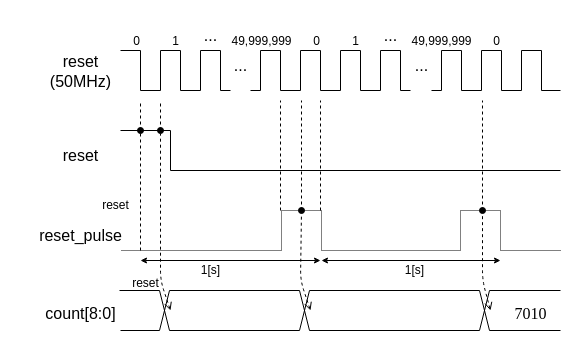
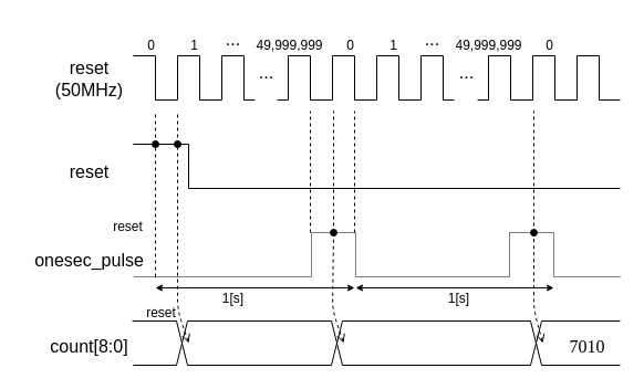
  <mxCell id="0" />
  <mxCell id="1" parent="0" />
  <mxCell id="2" value="" style="endArrow=none;html=1;rounded=0;curved=0;" edge="1" parent="1"><mxGeometry width="50" height="50" relative="1" as="geometry"><mxPoint x="120" y="50" as="sourcePoint" /><mxPoint x="230" y="90" as="targetPoint" /><Array as="points"><mxPoint x="140" y="50" /><mxPoint x="140" y="90" /><mxPoint x="160" y="90" /><mxPoint x="160" y="50" /><mxPoint x="180" y="50" /><mxPoint x="180" y="90" /><mxPoint x="200" y="90" /><mxPoint x="200" y="50" /><mxPoint x="220" y="50" /><mxPoint x="220" y="90" /></Array></mxGeometry></mxCell>
  <mxCell id="3" value="" style="endArrow=none;html=1;rounded=0;curved=0;" edge="1" parent="1"><mxGeometry width="50" height="50" relative="1" as="geometry"><mxPoint x="120" y="130" as="sourcePoint" /><mxPoint x="560" y="170" as="targetPoint" /><Array as="points"><mxPoint x="170" y="130" /><mxPoint x="170" y="170" /></Array></mxGeometry></mxCell>
  <mxCell id="4" value="" style="endArrow=none;html=1;rounded=0;curved=0;dashed=1;dashPattern=1 1;" edge="1" parent="1"><mxGeometry width="50" height="50" relative="1" as="geometry"><mxPoint x="121" y="250" as="sourcePoint" /><mxPoint x="560" y="250" as="targetPoint" /><Array as="points"><mxPoint x="281" y="250" /><mxPoint x="281" y="210" /><mxPoint x="321" y="210" /><mxPoint x="321" y="250" /><mxPoint x="460" y="250" /><mxPoint x="460" y="210" /><mxPoint x="500" y="210" /><mxPoint x="500" y="250" /></Array></mxGeometry></mxCell>
  <mxCell id="5" value="" style="endArrow=oval;dashed=1;html=1;endFill=1;" edge="1" parent="1"><mxGeometry width="50" height="50" relative="1" as="geometry"><mxPoint x="140" y="250" as="sourcePoint" /><mxPoint x="140" y="130" as="targetPoint" /></mxGeometry></mxCell>
  <mxCell id="6" value="" style="endArrow=oval;dashed=1;html=1;startArrow=open;startFill=0;endFill=1;" edge="1" parent="1"><mxGeometry width="50" height="50" relative="1" as="geometry"><mxPoint x="170" y="310" as="sourcePoint" /><mxPoint x="160" y="130" as="targetPoint" /><Array as="points"><mxPoint x="160" y="280" /></Array></mxGeometry></mxCell>
  <mxCell id="7" value="" style="endArrow=classic;html=1;startArrow=classic;startFill=1;endFill=1;endSize=4;startSize=4;" edge="1" parent="1"><mxGeometry width="50" height="50" relative="1" as="geometry"><mxPoint x="140" y="260" as="sourcePoint" /><mxPoint x="320" y="260" as="targetPoint" /></mxGeometry></mxCell>
  <mxCell id="8" value="" style="endArrow=none;html=1;rounded=0;curved=0;" edge="1" parent="1"><mxGeometry width="50" height="50" relative="1" as="geometry"><mxPoint x="250" y="90" as="sourcePoint" /><mxPoint x="410" y="90" as="targetPoint" /><Array as="points"><mxPoint x="260" y="90" /><mxPoint x="260" y="50" /><mxPoint x="280" y="50" /><mxPoint x="280" y="90" /><mxPoint x="300" y="90" /><mxPoint x="300" y="50" /><mxPoint x="320" y="50" /><mxPoint x="320" y="90" /><mxPoint x="340" y="90" /><mxPoint x="340" y="50" /><mxPoint x="360" y="50" /><mxPoint x="360" y="90" /><mxPoint x="380" y="90" /><mxPoint x="380" y="50" /><mxPoint x="400" y="50" /><mxPoint x="400" y="90" /></Array></mxGeometry></mxCell>
  <mxCell id="9" value="..." style="text;html=1;align=center;verticalAlign=middle;resizable=0;points=[];autosize=1;strokeColor=none;fillColor=none;fontSize=16;fontFamily=Helvetica;" vertex="1" parent="1"><mxGeometry x="220" y="50" width="40" height="30" as="geometry" /></mxCell>
  <mxCell id="10" value="" style="endArrow=none;html=1;rounded=0;curved=0;" edge="1" parent="1"><mxGeometry width="50" height="50" relative="1" as="geometry"><mxPoint x="431" y="90" as="sourcePoint" /><mxPoint x="560" y="90" as="targetPoint" /><Array as="points"><mxPoint x="441" y="90" /><mxPoint x="441" y="50" /><mxPoint x="461" y="50" /><mxPoint x="461" y="90" /><mxPoint x="481" y="90" /><mxPoint x="481" y="50" /><mxPoint x="501" y="50" /><mxPoint x="501" y="90" /><mxPoint x="521" y="90" /><mxPoint x="521" y="50" /><mxPoint x="541" y="50" /><mxPoint x="541" y="90" /></Array></mxGeometry></mxCell>
  <mxCell id="11" value="..." style="text;html=1;align=center;verticalAlign=middle;resizable=0;points=[];autosize=1;strokeColor=none;fillColor=none;fontSize=16;fontFamily=Helvetica;" vertex="1" parent="1"><mxGeometry x="401" y="50" width="40" height="30" as="geometry" /></mxCell>
  <mxCell id="12" value="" style="endArrow=none;dashed=1;html=1;" edge="1" parent="1"><mxGeometry width="50" height="50" relative="1" as="geometry"><mxPoint x="280" y="210" as="sourcePoint" /><mxPoint x="280" y="100" as="targetPoint" /></mxGeometry></mxCell>
  <mxCell id="13" value="" style="endArrow=none;dashed=1;html=1;" edge="1" parent="1"><mxGeometry width="50" height="50" relative="1" as="geometry"><mxPoint x="320" y="210" as="sourcePoint" /><mxPoint x="320" y="100" as="targetPoint" /></mxGeometry></mxCell>
  <mxCell id="14" value="0" style="text;html=1;align=center;verticalAlign=middle;resizable=0;points=[];autosize=1;strokeColor=none;fillColor=none;" vertex="1" parent="1"><mxGeometry x="121" y="26" width="30" height="30" as="geometry" /></mxCell>
  <mxCell id="15" value="1" style="text;html=1;align=center;verticalAlign=middle;resizable=0;points=[];autosize=1;strokeColor=none;fillColor=none;" vertex="1" parent="1"><mxGeometry x="160" y="26" width="30" height="30" as="geometry" /></mxCell>
  <mxCell id="16" value="49,999,999" style="text;html=1;align=center;verticalAlign=middle;resizable=0;points=[];autosize=1;strokeColor=none;fillColor=none;" vertex="1" parent="1"><mxGeometry x="221" y="26" width="80" height="30" as="geometry" /></mxCell>
  <mxCell id="17" value="0" style="text;html=1;align=center;verticalAlign=middle;resizable=0;points=[];autosize=1;strokeColor=none;fillColor=none;" vertex="1" parent="1"><mxGeometry x="301" y="26" width="30" height="30" as="geometry" /></mxCell>
  <mxCell id="18" value="1" style="text;html=1;align=center;verticalAlign=middle;resizable=0;points=[];autosize=1;strokeColor=none;fillColor=none;" vertex="1" parent="1"><mxGeometry x="340" y="26" width="30" height="30" as="geometry" /></mxCell>
  <mxCell id="19" value="49,999,999" style="text;html=1;align=center;verticalAlign=middle;resizable=0;points=[];autosize=1;strokeColor=none;fillColor=none;" vertex="1" parent="1"><mxGeometry x="401" y="26" width="80" height="30" as="geometry" /></mxCell>
  <mxCell id="20" value="0" style="text;html=1;align=center;verticalAlign=middle;resizable=0;points=[];autosize=1;strokeColor=none;fillColor=none;" vertex="1" parent="1"><mxGeometry x="481" y="26" width="30" height="30" as="geometry" /></mxCell>
  <mxCell id="21" value="..." style="text;html=1;align=center;verticalAlign=middle;resizable=0;points=[];autosize=1;strokeColor=none;fillColor=none;fontSize=16;fontFamily=Helvetica;" vertex="1" parent="1"><mxGeometry x="190" y="20" width="40" height="30" as="geometry" /></mxCell>
  <mxCell id="22" value="..." style="text;html=1;align=center;verticalAlign=middle;resizable=0;points=[];autosize=1;strokeColor=none;fillColor=none;fontSize=16;fontFamily=Helvetica;" vertex="1" parent="1"><mxGeometry x="370" y="20" width="40" height="30" as="geometry" /></mxCell>
  <mxCell id="23" value="1[s]" style="text;html=1;align=center;verticalAlign=middle;resizable=0;points=[];autosize=1;strokeColor=none;fillColor=none;" vertex="1" parent="1"><mxGeometry x="190" y="255" width="40" height="30" as="geometry" /></mxCell>
  <mxCell id="24" value="" style="endArrow=classic;html=1;startArrow=classic;startFill=1;endFill=1;endSize=4;startSize=4;" edge="1" parent="1"><mxGeometry width="50" height="50" relative="1" as="geometry"><mxPoint x="321" y="260" as="sourcePoint" /><mxPoint x="500" y="260" as="targetPoint" /></mxGeometry></mxCell>
  <mxCell id="25" value="1[s]" style="text;html=1;align=center;verticalAlign=middle;resizable=0;points=[];autosize=1;strokeColor=none;fillColor=none;" vertex="1" parent="1"><mxGeometry x="394" y="255" width="40" height="30" as="geometry" /></mxCell>
  <mxCell id="26" value="" style="endArrow=none;html=1;rounded=0;curved=0;" edge="1" parent="1"><mxGeometry width="50" height="50" relative="1" as="geometry"><mxPoint x="120" y="330" as="sourcePoint" /><mxPoint x="560" y="290" as="targetPoint" /><Array as="points"><mxPoint x="159" y="330" /><mxPoint x="169" y="290" /><mxPoint x="299" y="290" /><mxPoint x="309" y="330" /><mxPoint x="479" y="330" /><mxPoint x="489" y="290" /></Array></mxGeometry></mxCell>
  <mxCell id="27" value="" style="endArrow=none;html=1;rounded=0;curved=0;" edge="1" parent="1"><mxGeometry width="50" height="50" relative="1" as="geometry"><mxPoint x="119" y="290" as="sourcePoint" /><mxPoint x="560" y="330" as="targetPoint" /><Array as="points"><mxPoint x="159" y="290" /><mxPoint x="169" y="330" /><mxPoint x="299" y="330" /><mxPoint x="309" y="290" /><mxPoint x="479" y="290" /><mxPoint x="489" y="330" /></Array></mxGeometry></mxCell>
  <mxCell id="28" value="reset" style="text;html=1;align=center;verticalAlign=middle;resizable=0;points=[];autosize=1;strokeColor=none;fillColor=none;" vertex="1" parent="1"><mxGeometry x="120" y="268" width="50" height="30" as="geometry" /></mxCell>
  <mxCell id="29" value="reset" style="text;html=1;align=center;verticalAlign=middle;resizable=0;points=[];autosize=1;strokeColor=none;fillColor=none;" vertex="1" parent="1"><mxGeometry x="90" y="190" width="50" height="30" as="geometry" /></mxCell>
  <mxCell id="30" value="reset&lt;div&gt;(50MHz)&lt;/div&gt;" style="text;html=1;align=center;verticalAlign=middle;resizable=0;points=[];autosize=1;strokeColor=none;fillColor=none;fontSize=16;" vertex="1" parent="1"><mxGeometry x="40" y="46" width="80" height="50" as="geometry" /></mxCell>
  <mxCell id="31" value="reset" style="text;html=1;align=center;verticalAlign=middle;resizable=0;points=[];autosize=1;strokeColor=none;fillColor=none;fontSize=16;" vertex="1" parent="1"><mxGeometry x="50" y="140" width="60" height="30" as="geometry" /></mxCell>
- <mxCell id="32" value="reset_pulse" style="text;html=1;align=center;verticalAlign=middle;resizable=0;points=[];autosize=1;strokeColor=none;fillColor=none;fontSize=16;" vertex="1" parent="1"><mxGeometry y="220" width="120" height="30" as="geometry" x="20" /></mxCell>
+ <mxCell id="32" value="onesec_pulse" style="text;html=1;align=center;verticalAlign=middle;resizable=0;points=[];autosize=1;strokeColor=none;fillColor=none;fontSize=16;" vertex="1" parent="1"><mxGeometry y="220" width="120" height="30" as="geometry" x="20" /></mxCell>
  <mxCell id="33" value="" style="endArrow=none;dashed=1;html=1;" edge="1" parent="1"><mxGeometry width="50" height="50" relative="1" as="geometry"><mxPoint x="301" y="210" as="sourcePoint" /><mxPoint x="301" y="100" as="targetPoint" /></mxGeometry></mxCell>
  <mxCell id="34" value="" style="endArrow=oval;dashed=1;html=1;endFill=1;startArrow=open;startFill=0;" edge="1" parent="1"><mxGeometry width="50" height="50" relative="1" as="geometry"><mxPoint x="310" y="310" as="sourcePoint" /><mxPoint x="301" y="210" as="targetPoint" /><Array as="points"><mxPoint x="300" y="280" /></Array></mxGeometry></mxCell>
  <mxCell id="35" value="" style="endArrow=none;dashed=1;html=1;" edge="1" parent="1"><mxGeometry width="50" height="50" relative="1" as="geometry"><mxPoint x="140" y="130" as="sourcePoint" /><mxPoint x="140" y="100" as="targetPoint" /></mxGeometry></mxCell>
  <mxCell id="36" value="" style="endArrow=none;dashed=1;html=1;" edge="1" parent="1"><mxGeometry width="50" height="50" relative="1" as="geometry"><mxPoint x="160" y="130" as="sourcePoint" /><mxPoint x="160" y="100" as="targetPoint" /></mxGeometry></mxCell>
  <mxCell id="37" value="" style="endArrow=none;dashed=1;html=1;" edge="1" parent="1"><mxGeometry width="50" height="50" relative="1" as="geometry"><mxPoint x="482" y="210" as="sourcePoint" /><mxPoint x="482" y="100" as="targetPoint" /></mxGeometry></mxCell>
  <mxCell id="38" value="" style="endArrow=oval;dashed=1;html=1;endFill=1;startArrow=open;startFill=0;" edge="1" parent="1"><mxGeometry width="50" height="50" relative="1" as="geometry"><mxPoint x="490" y="310" as="sourcePoint" /><mxPoint x="482" y="210" as="targetPoint" /><Array as="points"><mxPoint x="482" y="280" /></Array></mxGeometry></mxCell>
  <mxCell id="39" value="7010" style="text;html=1;align=center;verticalAlign=middle;resizable=0;points=[];autosize=1;strokeColor=none;fillColor=none;fontSize=16;fontFamily=Lucida Console;" vertex="1" parent="1"><mxGeometry x="500" y="298" width="60" height="30" as="geometry" /></mxCell>
  <mxCell id="40" value="count[8:0]" style="text;html=1;align=center;verticalAlign=middle;resizable=0;points=[];autosize=1;strokeColor=none;fillColor=none;fontSize=16;" vertex="1" parent="1"><mxGeometry x="35" y="298" width="90" height="30" as="geometry" /></mxCell>
